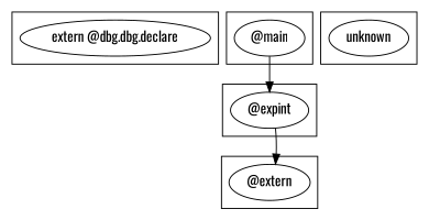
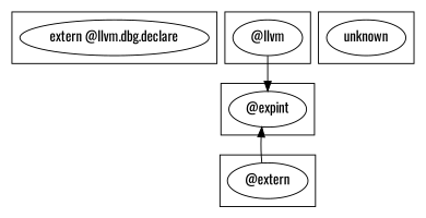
  digraph {
    fontname=Oswald
    node [fontname=Oswald]
    edge [fontname=Oswald]
-   n1 [label="extern @dbg.dbg.declare"]
-   n2 [label="@main"]
+   n1 [label="extern @llvm.dbg.declare"]
+   n2 [label="@llvm"]
    n3 [label="@expint"]
    n4 [label="@extern"]
    n5 [label=unknown]
    subgraph cluster_1 {
      n1
    }
    subgraph cluster_2 {
      n2
    }
    subgraph cluster_3 {
      n3
    }
    subgraph cluster_4 {
      n4
    }
    subgraph cluster_5 {
      n5
    }
    n2 -> n3
-   n3 -> n4
+   n4 -> n3
  }
